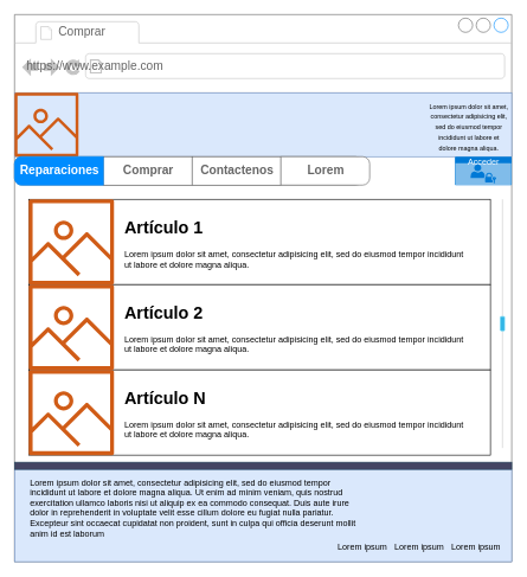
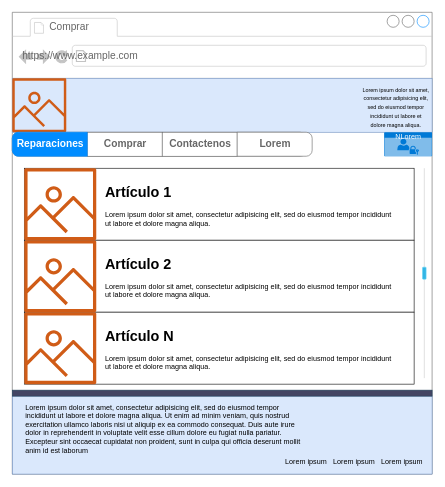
  <mxCell id="0" />
  <mxCell id="1" parent="0" />
  <mxCell id="2" value="" style="strokeWidth=1;shadow=0;dashed=0;align=center;html=1;shape=mxgraph.mockup.containers.browserWindow;rSize=0;strokeColor=#666666;strokeColor2=#008cff;strokeColor3=#c4c4c4;mainText=,;recursiveResize=0;" parent="1" vertex="1"><mxGeometry x="20" y="20" width="700" height="770" as="geometry" /></mxCell>
  <mxCell id="3" value="Comprar" style="strokeWidth=1;shadow=0;dashed=0;align=center;html=1;shape=mxgraph.mockup.containers.anchor;fontSize=17;fontColor=#666666;align=left;" parent="2" vertex="1"><mxGeometry x="60" y="12" width="110" height="26" as="geometry" /></mxCell>
  <mxCell id="4" value="https://www.example.com" style="strokeWidth=1;shadow=0;dashed=0;align=center;html=1;shape=mxgraph.mockup.containers.anchor;rSize=0;fontSize=17;fontColor=#666666;align=left;" parent="2" vertex="1"><mxGeometry x="15" y="60" width="250" height="26" as="geometry" /></mxCell>
  <mxCell id="5" value="" style="rounded=0;whiteSpace=wrap;html=1;fillColor=#dae8fc;strokeColor=#6c8ebf;" parent="2" vertex="1"><mxGeometry y="110" width="700" height="90" as="geometry" /></mxCell>
  <mxCell id="6" value="" style="outlineConnect=0;fontColor=#232F3E;gradientColor=none;fillColor=#D05C17;strokeColor=none;dashed=0;verticalLabelPosition=bottom;verticalAlign=top;align=center;html=1;fontSize=12;fontStyle=0;aspect=fixed;pointerEvents=1;shape=mxgraph.aws4.container_registry_image;" parent="2" vertex="1"><mxGeometry y="110" width="90" height="90" as="geometry" /></mxCell>
  <mxCell id="7" value="&lt;p&gt;&lt;span style=&quot;font-weight: normal&quot;&gt;&lt;font style=&quot;font-size: 9px&quot;&gt;Lorem ipsum dolor sit amet, consectetur adipisicing elit, sed do eiusmod tempor incididunt ut labore et dolore magna aliqua.&lt;/font&gt;&lt;/span&gt;&lt;/p&gt;" style="text;html=1;strokeColor=none;fillColor=none;spacing=5;spacingTop=-20;whiteSpace=wrap;overflow=hidden;rounded=0;align=center;" parent="2" vertex="1"><mxGeometry x="580" y="120" width="120" height="100" as="geometry" /></mxCell>
  <mxCell id="8" value="" style="strokeWidth=1;shadow=0;dashed=0;align=center;html=1;shape=mxgraph.mockup.rrect;rSize=10;fillColor=#ffffff;strokeColor=#666666;" parent="2" vertex="1"><mxGeometry y="200" width="490" height="40" as="geometry" /></mxCell>
  <mxCell id="9" value="Comprar" style="strokeColor=inherit;fillColor=inherit;gradientColor=inherit;strokeWidth=1;shadow=0;dashed=0;align=center;html=1;shape=mxgraph.mockup.rrect;rSize=0;fontSize=17;fontColor=#666666;fontStyle=1;resizeHeight=1;" parent="8" vertex="1"><mxGeometry width="125" height="40" relative="1" as="geometry"><mxPoint x="125" as="offset" /></mxGeometry></mxCell>
  <mxCell id="10" value="Contactenos" style="strokeColor=inherit;fillColor=inherit;gradientColor=inherit;strokeWidth=1;shadow=0;dashed=0;align=center;html=1;shape=mxgraph.mockup.rrect;rSize=0;fontSize=17;fontColor=#666666;fontStyle=1;resizeHeight=1;" parent="8" vertex="1"><mxGeometry width="125" height="40" relative="1" as="geometry"><mxPoint x="250" as="offset" /></mxGeometry></mxCell>
  <mxCell id="11" value="Lorem" style="strokeColor=inherit;fillColor=inherit;gradientColor=inherit;strokeWidth=1;shadow=0;dashed=0;align=center;html=1;shape=mxgraph.mockup.rightButton;rSize=10;fontSize=17;fontColor=#666666;fontStyle=1;resizeHeight=1;" parent="8" vertex="1"><mxGeometry x="1" width="125" height="40" relative="1" as="geometry"><mxPoint x="-115" as="offset" /></mxGeometry></mxCell>
  <mxCell id="12" value="Reparaciones" style="strokeWidth=1;shadow=0;dashed=0;align=center;html=1;shape=mxgraph.mockup.leftButton;rSize=10;fontSize=17;fontColor=#ffffff;fontStyle=1;fillColor=#008cff;strokeColor=#008cff;resizeHeight=1;" parent="8" vertex="1"><mxGeometry width="125" height="40" relative="1" as="geometry" /></mxCell>
- <mxCell id="13" value="Acceder" style="html=1;strokeColor=none;fillColor=#0079D6;labelPosition=center;verticalLabelPosition=middle;verticalAlign=top;align=center;fontSize=12;outlineConnect=0;spacingTop=-6;fontColor=#FFFFFF;shape=mxgraph.sitemap.login;" parent="2" vertex="1"><mxGeometry x="620" y="200" width="80" height="40" as="geometry" /></mxCell>
+ <mxCell id="13" value="NLorem" style="html=1;strokeColor=none;fillColor=#0079D6;labelPosition=center;verticalLabelPosition=middle;verticalAlign=top;align=center;fontSize=12;outlineConnect=0;spacingTop=-6;fontColor=#FFFFFF;shape=mxgraph.sitemap.login;" parent="2" vertex="1"><mxGeometry x="620" y="200" width="80" height="40" as="geometry" /></mxCell>
  <mxCell id="14" value="" style="rounded=0;whiteSpace=wrap;html=1;fillColor=#dae8fc;strokeColor=#6c8ebf;" parent="2" vertex="1"><mxGeometry y="640" width="700" height="130" as="geometry" /></mxCell>
  <mxCell id="15" value="&lt;span style=&quot;text-align: left&quot;&gt;Lorem ipsum&lt;/span&gt;" style="text;html=1;strokeColor=none;fillColor=none;align=center;verticalAlign=middle;whiteSpace=wrap;rounded=0;" parent="2" vertex="1"><mxGeometry x="450" y="740" width="80" height="20" as="geometry" /></mxCell>
  <mxCell id="16" value="&lt;span style=&quot;text-align: left&quot;&gt;Lorem ipsum&lt;/span&gt;" style="text;html=1;strokeColor=none;fillColor=none;align=center;verticalAlign=middle;whiteSpace=wrap;rounded=0;" parent="2" vertex="1"><mxGeometry x="530" y="740" width="80" height="20" as="geometry" /></mxCell>
  <mxCell id="17" value="&lt;span style=&quot;text-align: left&quot;&gt;Lorem ipsum&lt;/span&gt;" style="text;html=1;strokeColor=none;fillColor=none;align=center;verticalAlign=middle;whiteSpace=wrap;rounded=0;" parent="2" vertex="1"><mxGeometry x="610" y="740" width="80" height="20" as="geometry" /></mxCell>
  <mxCell id="18" value="" style="rounded=0;whiteSpace=wrap;html=1;strokeColor=#23445d;fillColor=#444563;" parent="2" vertex="1"><mxGeometry y="630" width="700" height="10" as="geometry" /></mxCell>
  <mxCell id="19" value="Lorem ipsum dolor sit amet, consectetur adipisicing elit, sed do eiusmod tempor incididunt ut labore et dolore magna aliqua. Ut enim ad minim veniam, quis nostrud exercitation ullamco laboris nisi ut aliquip ex ea commodo consequat. Duis aute irure dolor in reprehenderit in voluptate velit esse cillum dolore eu fugiat nulla pariatur. Excepteur sint occaecat cupidatat non proident, sunt in culpa qui officia deserunt mollit anim id est laborum" style="text;spacingTop=-5;whiteSpace=wrap;html=1;align=left;fontSize=12;fontFamily=Helvetica;fillColor=none;strokeColor=none;" parent="2" vertex="1"><mxGeometry x="20" y="650" width="470" height="90" as="geometry" /></mxCell>
  <mxCell id="20" value="" style="verticalLabelPosition=bottom;verticalAlign=top;html=1;shadow=0;dashed=0;strokeWidth=1;shape=mxgraph.android.quickscroll3;dy=0.5;fillColor=#33b5e5;strokeColor=#66D5F5;" vertex="1" parent="2"><mxGeometry x="684" y="260" width="6" height="350" as="geometry" /></mxCell>
  <mxCell id="21" value="" style="rounded=0;whiteSpace=wrap;html=1;" vertex="1" parent="2"><mxGeometry x="20" y="260" width="650" height="120" as="geometry" /></mxCell>
  <mxCell id="22" value="" style="rounded=0;whiteSpace=wrap;html=1;" vertex="1" parent="2"><mxGeometry x="20" y="380" width="650" height="120" as="geometry" /></mxCell>
  <mxCell id="23" value="" style="rounded=0;whiteSpace=wrap;html=1;" vertex="1" parent="2"><mxGeometry x="20" y="500" width="650" height="120" as="geometry" /></mxCell>
  <mxCell id="24" value="" style="outlineConnect=0;fontColor=#232F3E;gradientColor=none;fillColor=#D05C17;strokeColor=none;dashed=0;verticalLabelPosition=bottom;verticalAlign=top;align=center;html=1;fontSize=12;fontStyle=0;aspect=fixed;pointerEvents=1;shape=mxgraph.aws4.container_registry_image;" vertex="1" parent="2"><mxGeometry x="20" y="260" width="120" height="120" as="geometry" /></mxCell>
  <mxCell id="25" value="" style="outlineConnect=0;fontColor=#232F3E;gradientColor=none;fillColor=#D05C17;strokeColor=none;dashed=0;verticalLabelPosition=bottom;verticalAlign=top;align=center;html=1;fontSize=12;fontStyle=0;aspect=fixed;pointerEvents=1;shape=mxgraph.aws4.container_registry_image;" vertex="1" parent="2"><mxGeometry x="20" y="380" width="120" height="120" as="geometry" /></mxCell>
  <mxCell id="26" value="" style="outlineConnect=0;fontColor=#232F3E;gradientColor=none;fillColor=#D05C17;strokeColor=none;dashed=0;verticalLabelPosition=bottom;verticalAlign=top;align=center;html=1;fontSize=12;fontStyle=0;aspect=fixed;pointerEvents=1;shape=mxgraph.aws4.container_registry_image;" vertex="1" parent="2"><mxGeometry x="20" y="500" width="120" height="120" as="geometry" /></mxCell>
  <mxCell id="27" value="&lt;h1&gt;Artículo 1&lt;/h1&gt;&lt;p&gt;Lorem ipsum dolor sit amet, consectetur adipisicing elit, sed do eiusmod tempor incididunt ut labore et dolore magna aliqua.&lt;/p&gt;" style="text;html=1;strokeColor=none;fillColor=none;spacing=5;spacingTop=-20;whiteSpace=wrap;overflow=hidden;rounded=0;" vertex="1" parent="2"><mxGeometry x="150" y="280" width="490" height="120" as="geometry" /></mxCell>
  <mxCell id="28" value="&lt;h1&gt;Artículo 2&lt;/h1&gt;&lt;p&gt;Lorem ipsum dolor sit amet, consectetur adipisicing elit, sed do eiusmod tempor incididunt ut labore et dolore magna aliqua.&lt;/p&gt;" style="text;html=1;strokeColor=none;fillColor=none;spacing=5;spacingTop=-20;whiteSpace=wrap;overflow=hidden;rounded=0;" vertex="1" parent="2"><mxGeometry x="150" y="400" width="490" height="120" as="geometry" /></mxCell>
  <mxCell id="29" value="&lt;h1&gt;Artículo N&lt;/h1&gt;&lt;p&gt;Lorem ipsum dolor sit amet, consectetur adipisicing elit, sed do eiusmod tempor incididunt ut labore et dolore magna aliqua.&lt;/p&gt;" style="text;html=1;strokeColor=none;fillColor=none;spacing=5;spacingTop=-20;whiteSpace=wrap;overflow=hidden;rounded=0;" vertex="1" parent="2"><mxGeometry x="150" y="520" width="490" height="120" as="geometry" /></mxCell>
